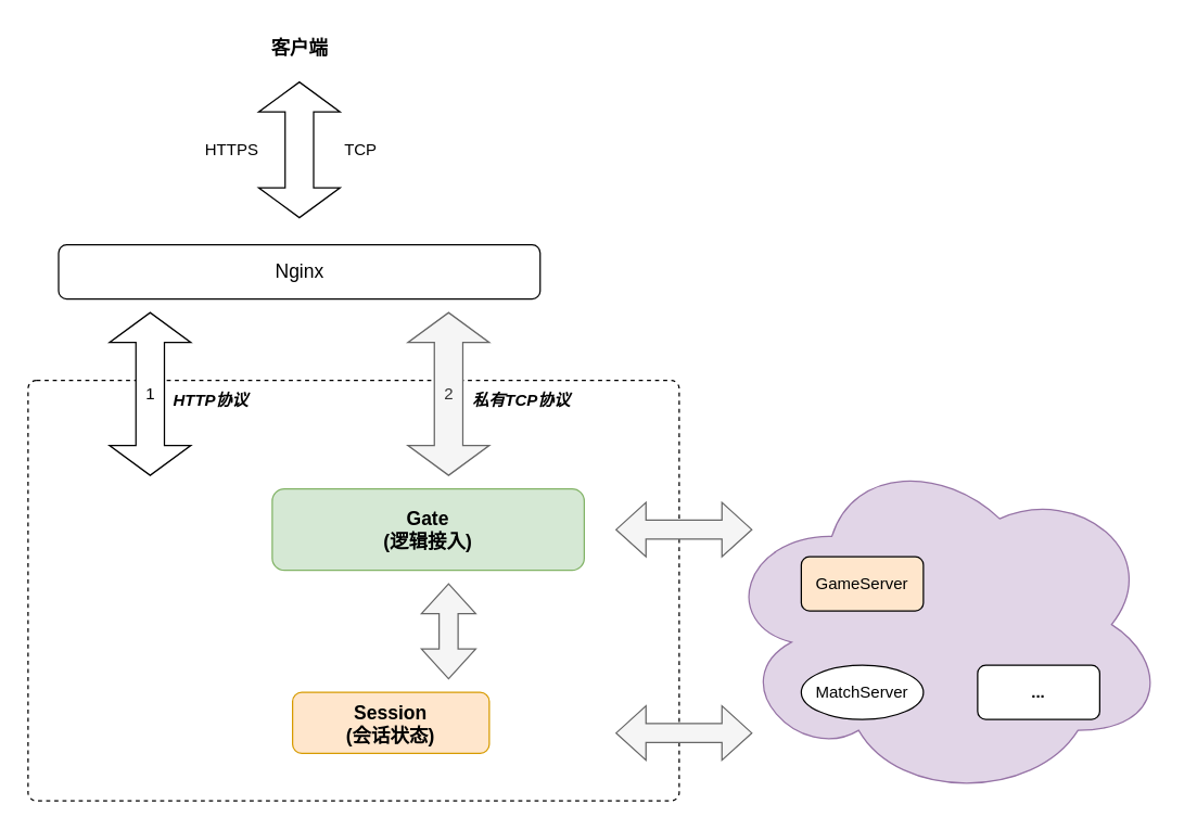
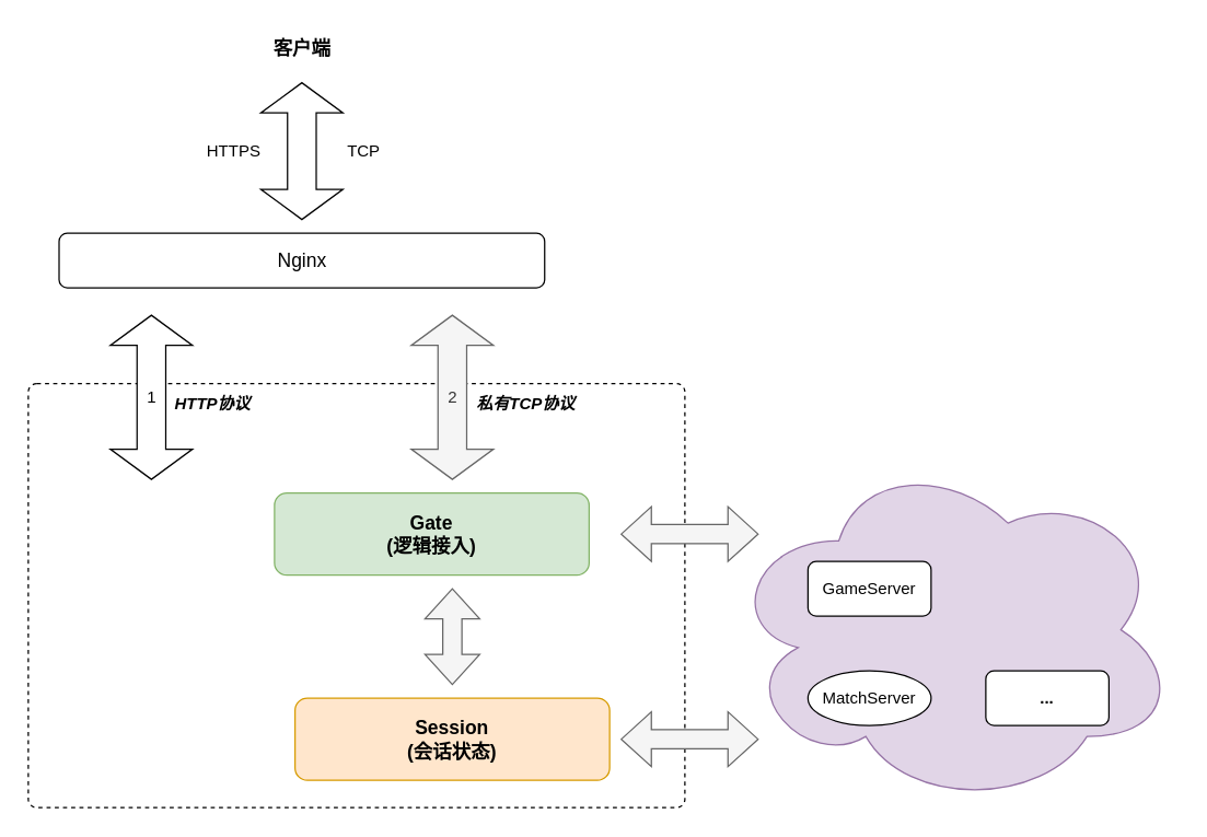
  <mxCell id="0" />
  <mxCell id="1" parent="0" />
  <mxCell id="2" value="" style="rounded=1;whiteSpace=wrap;html=1;dashed=1;glass=0;arcSize=2;" vertex="1" parent="1"><mxGeometry x="20" y="280" width="480" height="310" as="geometry" /></mxCell>
  <mxCell id="3" value="" style="html=1;shadow=0;dashed=0;align=center;verticalAlign=middle;shape=mxgraph.arrows2.twoWayArrow;dy=0.65;dx=22;flipV=1;flipH=1;direction=south;" vertex="1" parent="1"><mxGeometry x="190" y="60" width="60" height="100" as="geometry" /></mxCell>
  <mxCell id="4" value="客户端" style="text;html=1;align=center;verticalAlign=middle;resizable=0;points=[];autosize=1;strokeColor=none;fillColor=none;fontStyle=1;fontSize=14;fontFamily=Helvetica;" vertex="1" parent="1"><mxGeometry x="185" y="20" width="70" height="30" as="geometry" /></mxCell>
  <mxCell id="5" value="HTTPS" style="text;html=1;align=center;verticalAlign=middle;resizable=0;points=[];autosize=1;strokeColor=none;fillColor=none;" vertex="1" parent="1"><mxGeometry x="140" y="95" width="60" height="30" as="geometry" /></mxCell>
  <mxCell id="6" value="TCP" style="text;html=1;align=center;verticalAlign=middle;resizable=0;points=[];autosize=1;strokeColor=none;fillColor=none;" vertex="1" parent="1"><mxGeometry x="240" y="95" width="50" height="30" as="geometry" /></mxCell>
- <mxCell id="7" value="&lt;font style=&quot;font-size: 14px;&quot;&gt;Nginx&lt;/font&gt;" style="rounded=1;whiteSpace=wrap;html=1;" vertex="1" parent="1"><mxGeometry x="42.5" y="180" width="355" height="40" as="geometry" /></mxCell>
+ <mxCell id="7" value="&lt;font style=&quot;font-size: 14px;&quot;&gt;Nginx&lt;/font&gt;" style="rounded=1;whiteSpace=wrap;html=1;" vertex="1" parent="1"><mxGeometry x="42.5" y="170" width="355" height="40" as="geometry" /></mxCell>
  <mxCell id="8" value="1" style="html=1;shadow=0;dashed=0;align=center;verticalAlign=middle;shape=mxgraph.arrows2.twoWayArrow;dy=0.65;dx=22;flipV=1;flipH=1;direction=south;" vertex="1" parent="1"><mxGeometry x="80" y="230" width="60" height="120" as="geometry" /></mxCell>
  <mxCell id="9" value="2" style="html=1;shadow=0;dashed=0;align=center;verticalAlign=middle;shape=mxgraph.arrows2.twoWayArrow;dy=0.65;dx=22;flipV=1;flipH=1;direction=south;fillColor=#f5f5f5;strokeColor=#666666;fontColor=#333333;" vertex="1" parent="1"><mxGeometry x="300" y="230" width="60" height="120" as="geometry" /></mxCell>
  <mxCell id="10" value="HTTP协议" style="text;html=1;align=center;verticalAlign=middle;whiteSpace=wrap;rounded=0;fontStyle=3" vertex="1" parent="1"><mxGeometry x="125" y="280" width="60" height="30" as="geometry" /></mxCell>
  <mxCell id="11" value="私有TCP协议" style="text;html=1;align=center;verticalAlign=middle;whiteSpace=wrap;rounded=0;fontStyle=3" vertex="1" parent="1"><mxGeometry x="344" y="280" width="80" height="30" as="geometry" /></mxCell>
  <mxCell id="12" value="&lt;b&gt;&lt;font style=&quot;font-size: 14px;&quot;&gt;Gate&lt;/font&gt;&lt;/b&gt;&lt;div&gt;&lt;b&gt;&lt;font style=&quot;font-size: 14px;&quot;&gt;(逻辑接入)&lt;/font&gt;&lt;/b&gt;&lt;/div&gt;" style="rounded=1;whiteSpace=wrap;html=1;fillColor=#d5e8d4;strokeColor=#82b366;" vertex="1" parent="1"><mxGeometry x="200" y="360" width="230" height="60" as="geometry" /></mxCell>
  <mxCell id="13" value="" style="html=1;shadow=0;dashed=0;align=center;verticalAlign=middle;shape=mxgraph.arrows2.twoWayArrow;dy=0.65;dx=22;fillColor=#f5f5f5;fontColor=#333333;strokeColor=#666666;" vertex="1" parent="1"><mxGeometry x="453.5" y="370" width="100" height="40" as="geometry" /></mxCell>
- <mxCell id="14" value="&lt;b&gt;&lt;font style=&quot;font-size: 14px;&quot;&gt;Session&lt;/font&gt;&lt;/b&gt;&lt;div&gt;&lt;span style=&quot;font-size: 14px;&quot;&gt;&lt;b&gt;(会话状态)&lt;/b&gt;&lt;/span&gt;&lt;/div&gt;" style="rounded=1;whiteSpace=wrap;html=1;fillColor=#ffe6cc;strokeColor=#d79b00;" vertex="1" parent="1"><mxGeometry x="215" y="510" width="145" height="45" as="geometry" /></mxCell>
+ <mxCell id="14" value="&lt;b&gt;&lt;font style=&quot;font-size: 14px;&quot;&gt;Session&lt;/font&gt;&lt;/b&gt;&lt;div&gt;&lt;span style=&quot;font-size: 14px;&quot;&gt;&lt;b&gt;(会话状态)&lt;/b&gt;&lt;/span&gt;&lt;/div&gt;" style="rounded=1;whiteSpace=wrap;html=1;fillColor=#ffe6cc;strokeColor=#d79b00;" vertex="1" parent="1"><mxGeometry x="215" y="510" width="230" height="60" as="geometry" /></mxCell>
  <mxCell id="15" value="" style="html=1;shadow=0;dashed=0;align=center;verticalAlign=middle;shape=mxgraph.arrows2.twoWayArrow;dy=0.65;dx=22;flipV=1;flipH=1;direction=south;fillColor=#f5f5f5;strokeColor=#666666;fontColor=#333333;" vertex="1" parent="1"><mxGeometry x="310" y="430" width="40" height="70" as="geometry" /></mxCell>
  <mxCell id="16" value="" style="html=1;shadow=0;dashed=0;align=center;verticalAlign=middle;shape=mxgraph.arrows2.twoWayArrow;dy=0.65;dx=22;fillColor=#f5f5f5;fontColor=#333333;strokeColor=#666666;" vertex="1" parent="1"><mxGeometry x="453.5" y="520" width="100" height="40" as="geometry" /></mxCell>
  <mxCell id="17" value="" style="ellipse;shape=cloud;whiteSpace=wrap;html=1;fillColor=#e1d5e7;strokeColor=#9673a6;" vertex="1" parent="1"><mxGeometry x="530" y="330" width="330" height="260" as="geometry" /></mxCell>
- <mxCell id="18" value="GameServer" style="rounded=1;whiteSpace=wrap;html=1;fillColor=#ffe6cc;" vertex="1" parent="1"><mxGeometry x="590" y="410" width="90" height="40" as="geometry" /></mxCell>
+ <mxCell id="18" value="GameServer" style="rounded=1;whiteSpace=wrap;html=1;" vertex="1" parent="1"><mxGeometry x="590" y="410" width="90" height="40" as="geometry" /></mxCell>
  <mxCell id="19" value="MatchServer" style="ellipse;whiteSpace=wrap;html=1;" vertex="1" parent="1"><mxGeometry x="590" y="490" width="90" height="40" as="geometry" /></mxCell>
  <mxCell id="20" value="..." style="rounded=1;whiteSpace=wrap;html=1;fontStyle=1" vertex="1" parent="1"><mxGeometry x="720" y="490" width="90" height="40" as="geometry" /></mxCell>
